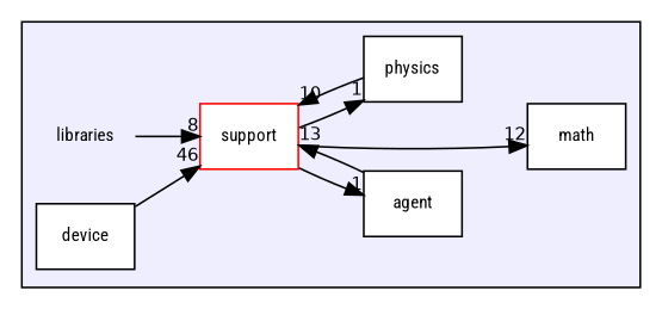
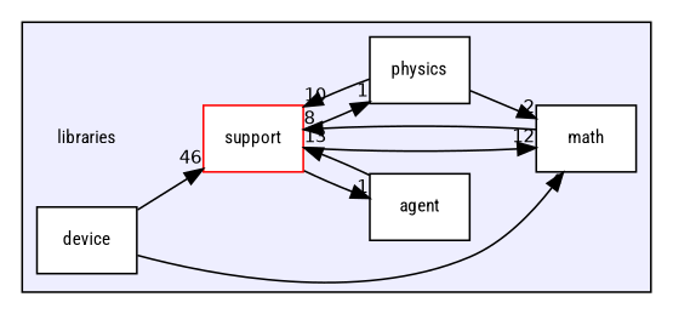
  digraph {
    compound=true
    fontname="Roboto Condensed"
    rankdir=LR
    node [fontname="Roboto Condensed" fontsize=10 shape=box color=black fillcolor=white style=filled]
    edge [fontname="Roboto Condensed" headlabel=1 labeldistance=1.5 labelfontname=Helvetica labelfontsize=10]
    n1 [label=libraries shape=plaintext color="" fillcolor="" style=""]
    n2 [label=agent]
    n3 [label=device]
    n4 [label=math]
    n5 [label=physics]
    n6 [color=red label=support]
    subgraph cluster_1 {
      bgcolor="#eeeeff"
      pencolor=black
      n1
      n2
      n3
      n4
      n5
      n6
    }
    n2 -> n6 [headlabel=13]
+   n3 -> n4 [headlabel=4]
    n3 -> n6 [headlabel=46]
-   n1 -> n6 [headlabel=8]
+   n4 -> n6 [headlabel=8]
+   n5 -> n4 [headlabel=2]
    n5 -> n6 [headlabel=10]
    n6 -> n2
    n6 -> n4 [headlabel=12]
    n6 -> n5
  }
